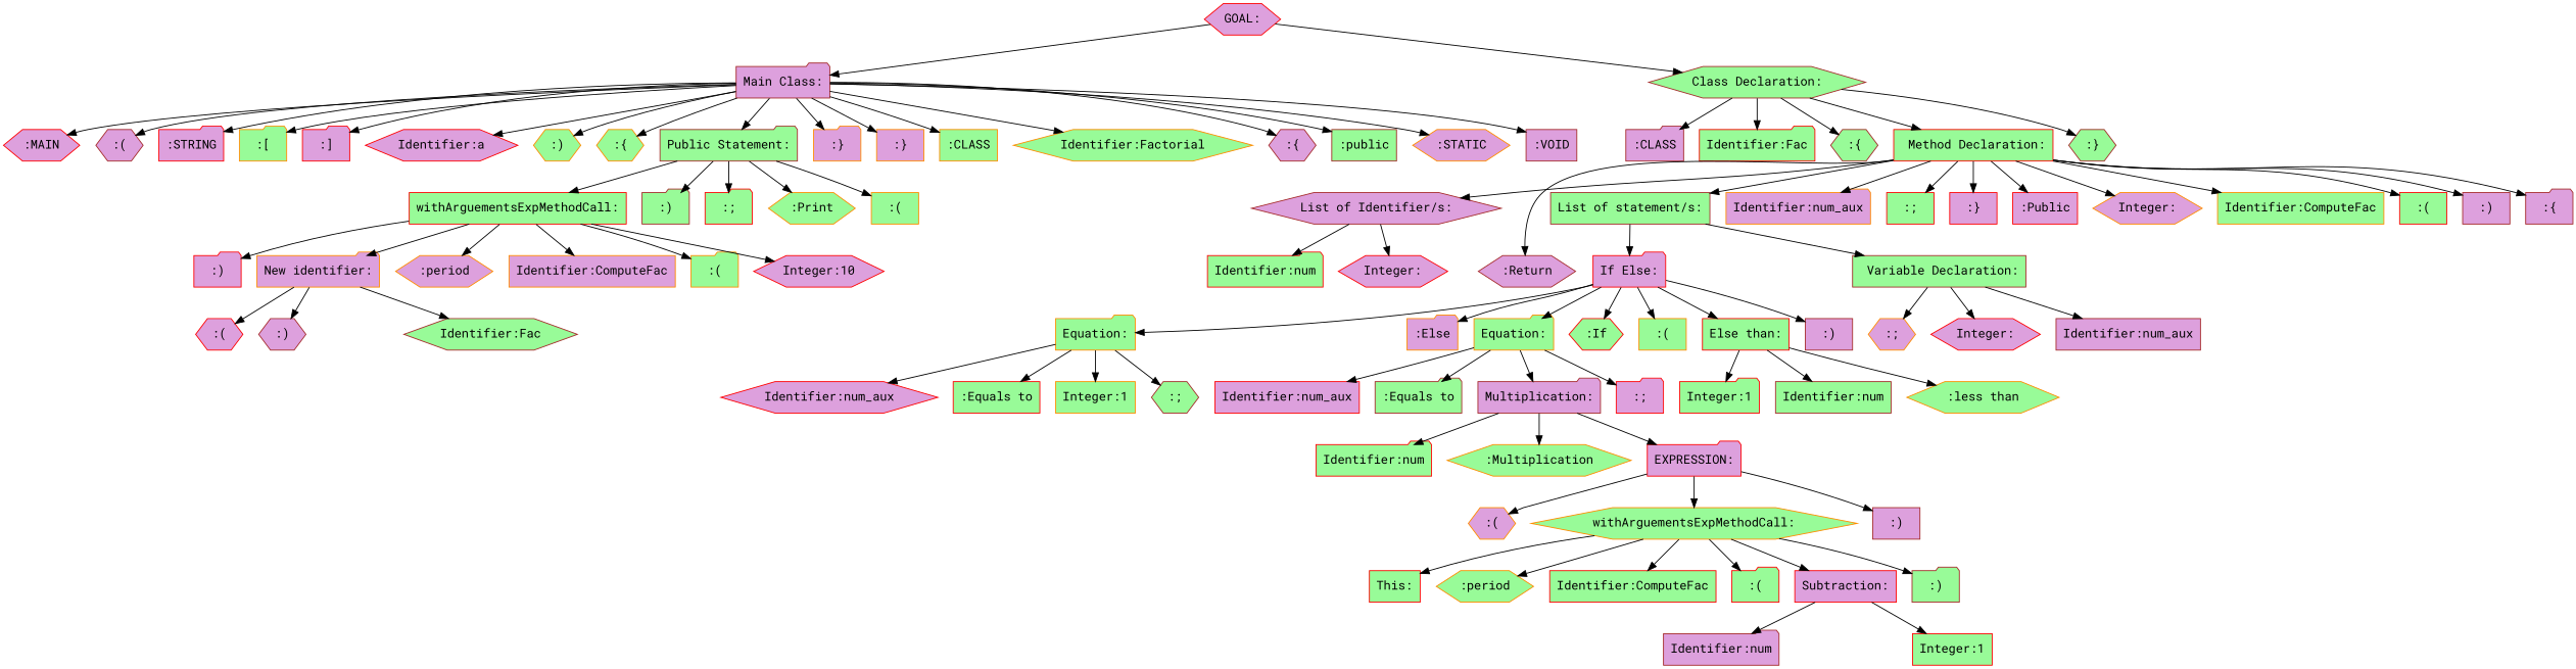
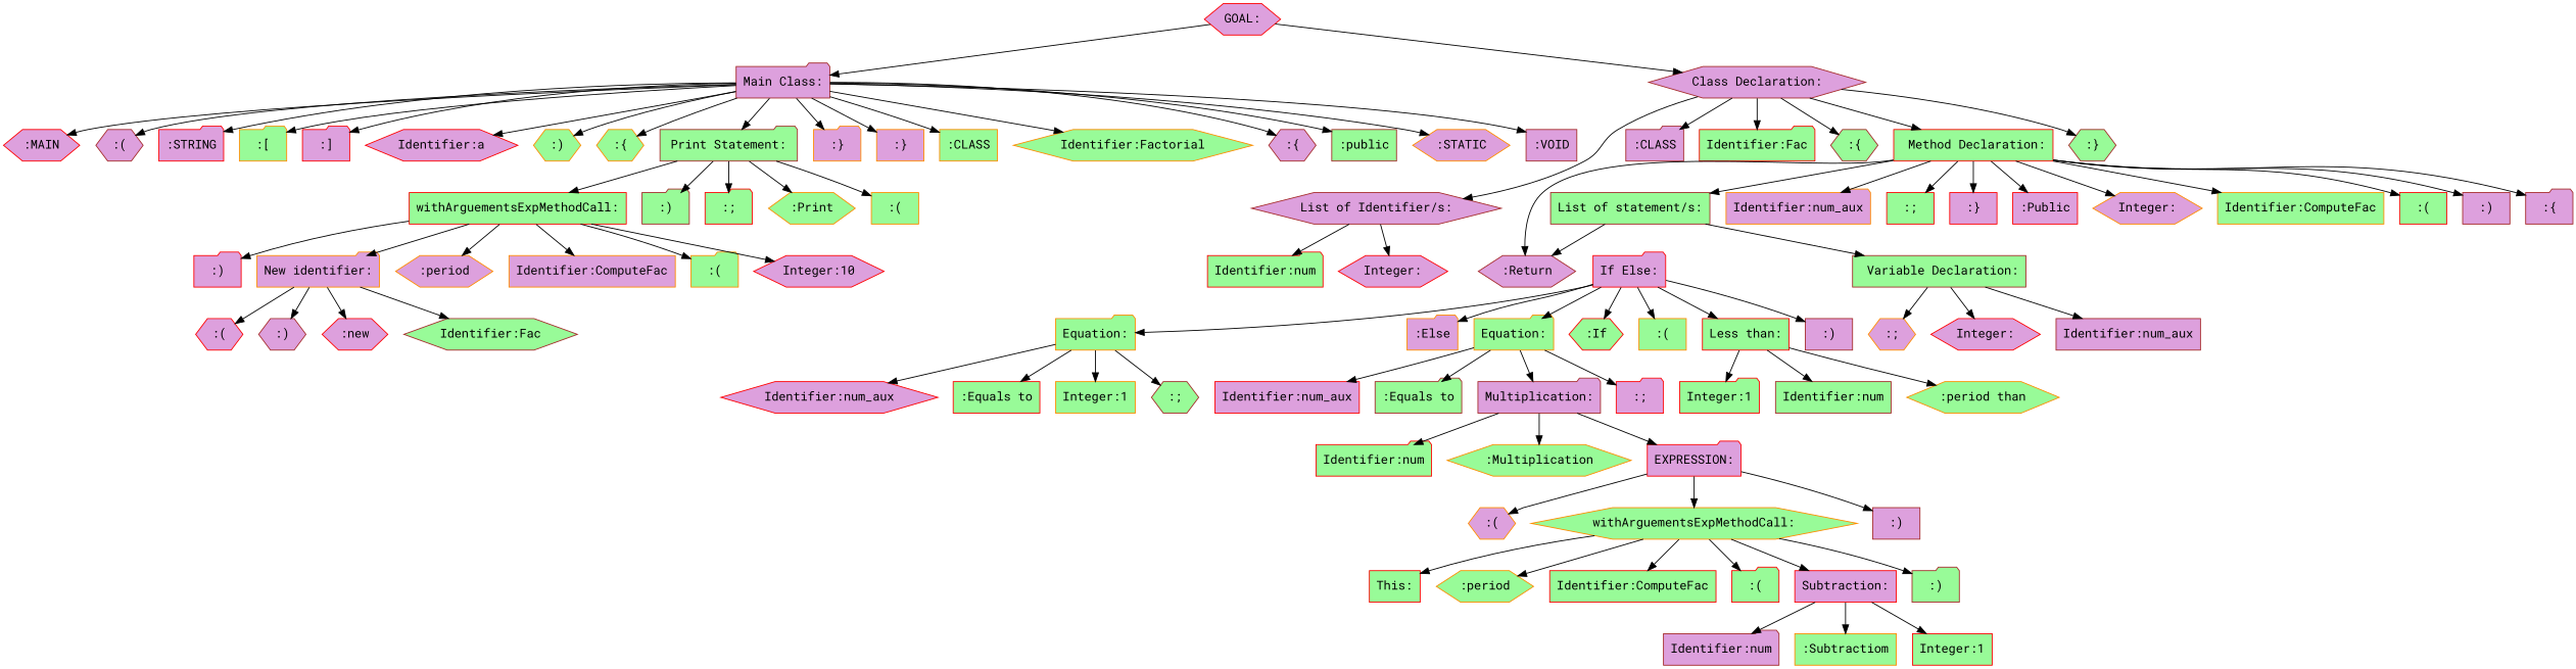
  digraph {
    fontname="Roboto Mono"
    node [color=red fillcolor=plum fontname="Roboto Mono" shape=hexagon style=filled]
    edge [fontname="Roboto Mono"]
    n1 [label="GOAL:"]
    n2 [color=brown label="Main Class:" shape=folder]
-   n3 [color=brown fillcolor=palegreen label="Class Declaration:"]
+   n3 [color=brown label="Class Declaration:"]
    n4 [color=darkorange fillcolor=palegreen label=":CLASS" shape=box]
    n5 [color=darkorange fillcolor=palegreen label="Identifier:Factorial"]
    n6 [color=brown label=":{"]
    n7 [color=brown fillcolor=palegreen label=":public" shape=box]
    n8 [color=darkorange label=":STATIC"]
    n9 [color=brown label=":VOID" shape=box]
    n10 [label=":MAIN"]
    n11 [color=brown label=":("]
    n12 [label=":STRING" shape=folder]
    n13 [color=darkorange fillcolor=palegreen label=":[" shape=folder]
    n14 [label=":]" shape=folder]
    n15 [label="Identifier:a"]
    n16 [color=darkorange fillcolor=palegreen label=":)"]
    n17 [color=darkorange fillcolor=palegreen label=":{"]
-   n18 [color=brown fillcolor=palegreen label="Public Statement:" shape=folder]
+   n18 [color=brown fillcolor=palegreen label="Print Statement:" shape=folder]
    n19 [color=darkorange label=":}" shape=folder]
    n20 [color=darkorange label=":}" shape=box]
    n21 [color=brown label=":CLASS" shape=folder]
    n22 [fillcolor=palegreen label="Identifier:Fac" shape=folder]
    n23 [color=brown fillcolor=palegreen label=":{"]
    n24 [fillcolor=palegreen label=" Method Declaration:" shape=box]
    n25 [color=brown fillcolor=palegreen label=":}"]
    n26 [color=darkorange fillcolor=palegreen label=":Print"]
    n27 [color=darkorange fillcolor=palegreen label=":(" shape=box]
    n28 [fillcolor=palegreen label="withArguementsExpMethodCall:" shape=box]
    n29 [color=brown fillcolor=palegreen label=":)" shape=folder]
    n30 [fillcolor=palegreen label=":;" shape=folder]
    n31 [color=darkorange label="New identifier:" shape=folder]
    n32 [color=darkorange label=":period"]
    n33 [color=darkorange label="Identifier:ComputeFac" shape=box]
    n34 [color=darkorange fillcolor=palegreen label=":(" shape=folder]
    n35 [label="Integer:10"]
    n36 [label=":)" shape=folder]
+   n37 [label=":new"]
    n38 [color=brown fillcolor=palegreen label="Identifier:Fac"]
    n39 [label=":("]
    n40 [color=brown label=":)"]
    n41 [label=":Public" shape=box]
    n42 [color=darkorange label="Integer:"]
    n43 [color=darkorange fillcolor=palegreen label="Identifier:ComputeFac" shape=box]
    n44 [fillcolor=palegreen label=":(" shape=box]
    n45 [color=brown label="List of Identifier/s:"]
    n46 [color=brown label=":)" shape=box]
    n47 [color=brown label=":{" shape=folder]
    n48 [color=brown fillcolor=palegreen label="List of statement/s:" shape=box]
    n49 [color=brown label=":Return"]
    n50 [color=darkorange label="Identifier:num_aux" shape=folder]
    n51 [fillcolor=palegreen label=":;" shape=box]
    n52 [label=":}" shape=box]
    n53 [label="Integer:"]
    n54 [fillcolor=palegreen label="Identifier:num" shape=folder]
    n55 [color=brown fillcolor=palegreen label=" Variable Declaration:" shape=box]
    n56 [label="If Else:" shape=folder]
    n57 [label="Integer:"]
    n58 [color=brown label="Identifier:num_aux" shape=box]
    n59 [color=darkorange label=":;"]
    n60 [fillcolor=palegreen label=":If"]
    n61 [color=darkorange fillcolor=palegreen label=":(" shape=box]
-   n62 [fillcolor=palegreen label="Else than:" shape=box]
+   n62 [fillcolor=palegreen label="Less than:" shape=box]
    n63 [color=brown label=":)" shape=box]
    n64 [color=darkorange fillcolor=palegreen label="Equation:" shape=folder]
    n65 [color=darkorange label=":Else" shape=folder]
    n66 [color=darkorange fillcolor=palegreen label="Equation:" shape=folder]
    n67 [color=brown fillcolor=palegreen label="Identifier:num" shape=box]
-   n68 [color=darkorange fillcolor=palegreen label=":less than"]
+   n68 [color=darkorange fillcolor=palegreen label=":period than"]
    n69 [fillcolor=palegreen label="Integer:1" shape=folder]
    n70 [label="Identifier:num_aux"]
    n71 [fillcolor=palegreen label=":Equals to" shape=box]
    n72 [color=darkorange fillcolor=palegreen label="Integer:1" shape=box]
    n73 [color=brown fillcolor=palegreen label=":;"]
    n74 [label="Identifier:num_aux" shape=box]
    n75 [color=brown fillcolor=palegreen label=":Equals to" shape=folder]
    n76 [color=brown label="Multiplication:" shape=folder]
    n77 [label=":;" shape=folder]
    n78 [fillcolor=palegreen label="Identifier:num" shape=folder]
    n79 [color=darkorange fillcolor=palegreen label=":Multiplication"]
    n80 [label="EXPRESSION:" shape=folder]
    n81 [color=darkorange label=":("]
    n82 [color=darkorange fillcolor=palegreen label="withArguementsExpMethodCall:"]
    n83 [color=brown label=":)" shape=box]
    n84 [fillcolor=palegreen label="This:" shape=box]
    n85 [color=darkorange fillcolor=palegreen label=":period"]
    n86 [fillcolor=palegreen label="Identifier:ComputeFac" shape=box]
    n87 [fillcolor=palegreen label=":(" shape=folder]
    n88 [label="Subtraction:" shape=box]
    n89 [color=brown fillcolor=palegreen label=":)" shape=folder]
    n90 [color=brown label="Identifier:num" shape=folder]
+   n91 [color=darkorange fillcolor=palegreen label=":Subtractiom" shape=box]
    n92 [fillcolor=palegreen label="Integer:1" shape=box]
    n1 -> n2
    n1 -> n3
    n2 -> n4
    n2 -> n5
    n2 -> n6
    n2 -> n7
    n2 -> n8
    n2 -> n9
    n2 -> n10
    n2 -> n11
    n2 -> n12
    n2 -> n13
    n2 -> n14
    n2 -> n15
    n2 -> n16
    n2 -> n17
    n2 -> n18
    n2 -> n19
    n2 -> n20
    n3 -> n21
    n3 -> n22
    n3 -> n23
    n3 -> n24
    n3 -> n25
    n18 -> n26
    n18 -> n27
    n18 -> n28
    n18 -> n29
    n18 -> n30
    n24 -> n41
    n24 -> n42
    n24 -> n43
    n24 -> n44
-   n24 -> n45
+   n3 -> n45
    n24 -> n46
    n24 -> n47
    n24 -> n48
    n24 -> n49
    n24 -> n50
    n24 -> n51
    n24 -> n52
    n28 -> n31
    n28 -> n32
    n28 -> n33
    n28 -> n34
    n28 -> n35
    n28 -> n36
+   n31 -> n37
    n31 -> n38
    n31 -> n39
    n31 -> n40
    n45 -> n53
    n45 -> n54
    n48 -> n55
-   n48 -> n56
+   n48 -> n49
    n55 -> n57
    n55 -> n58
    n55 -> n59
    n56 -> n60
    n56 -> n61
    n56 -> n62
    n56 -> n63
    n56 -> n64
    n56 -> n65
    n56 -> n66
    n62 -> n67
    n62 -> n68
    n62 -> n69
    n64 -> n70
    n64 -> n71
    n64 -> n72
    n64 -> n73
    n66 -> n74
    n66 -> n75
    n66 -> n76
    n66 -> n77
    n76 -> n78
    n76 -> n79
    n76 -> n80
    n80 -> n81
    n80 -> n82
    n80 -> n83
    n82 -> n84
    n82 -> n85
    n82 -> n86
    n82 -> n87
    n82 -> n88
    n82 -> n89
    n88 -> n90
+   n88 -> n91
    n88 -> n92
  }
